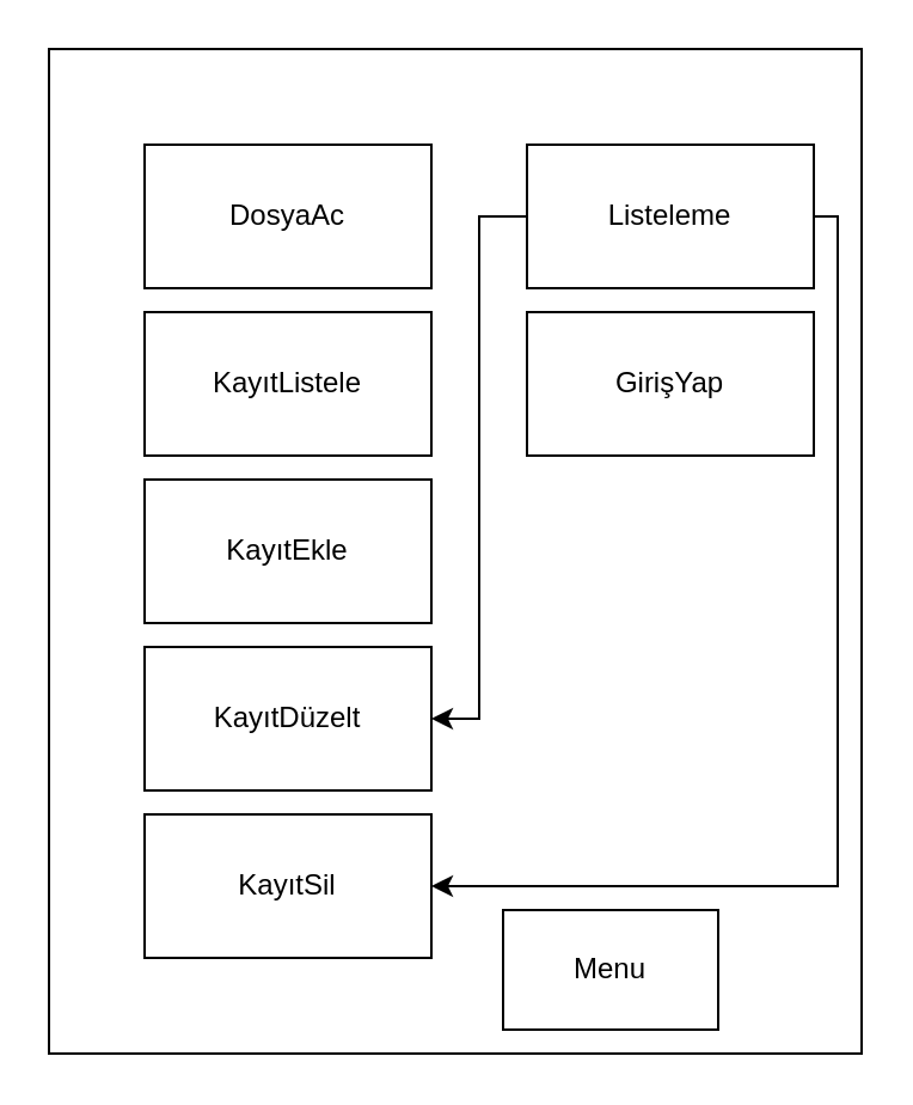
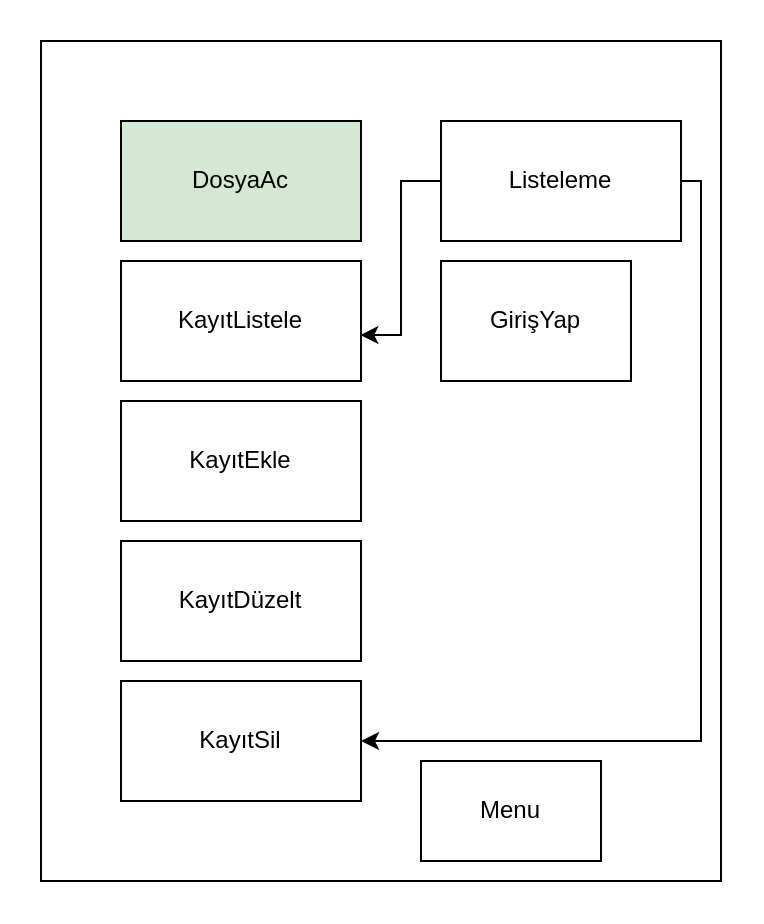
  <mxCell id="0" />
  <mxCell id="1" parent="0" />
  <mxCell id="2" value="" style="rounded=0;whiteSpace=wrap;html=1;" vertex="1" parent="1"><mxGeometry x="20" y="20" width="340" height="420" as="geometry" /></mxCell>
- <mxCell id="3" value="DosyaAc" style="rounded=0;whiteSpace=wrap;html=1;" vertex="1" parent="1"><mxGeometry x="60" y="60" width="120" height="60" as="geometry" /></mxCell>
+ <mxCell id="3" value="DosyaAc" style="rounded=0;whiteSpace=wrap;html=1;fillColor=#d5e8d4;" vertex="1" parent="1"><mxGeometry x="60" y="60" width="120" height="60" as="geometry" /></mxCell>
  <mxCell id="4" value="KayıtListele" style="rounded=0;whiteSpace=wrap;html=1;" vertex="1" parent="1"><mxGeometry x="60" y="130" width="120" height="60" as="geometry" /></mxCell>
  <mxCell id="5" value="KayıtEkle" style="rounded=0;whiteSpace=wrap;html=1;" vertex="1" parent="1"><mxGeometry x="60" y="200" width="120" height="60" as="geometry" /></mxCell>
  <mxCell id="6" value="KayıtDüzelt" style="rounded=0;whiteSpace=wrap;html=1;" vertex="1" parent="1"><mxGeometry x="60" y="270" width="120" height="60" as="geometry" /></mxCell>
  <mxCell id="7" value="KayıtSil" style="rounded=0;whiteSpace=wrap;html=1;" vertex="1" parent="1"><mxGeometry x="60" y="340" width="120" height="60" as="geometry" /></mxCell>
- <mxCell id="9" value="" style="edgeStyle=orthogonalEdgeStyle;rounded=0;orthogonalLoop=1;jettySize=auto;html=1;entryX=1;entryY=0.5;entryDx=0;entryDy=0;" edge="1" parent="1" source="10" target="6"><mxGeometry relative="1" as="geometry"><mxPoint y="270" as="targetPoint" x="-60" /></mxGeometry></mxCell>
+ <mxCell id="8" value="" style="edgeStyle=orthogonalEdgeStyle;rounded=0;orthogonalLoop=1;jettySize=auto;html=1;entryX=0.997;entryY=0.617;entryDx=0;entryDy=0;entryPerimeter=0;" edge="1" parent="1" source="10" target="4"><mxGeometry relative="1" as="geometry" /></mxCell>
  <mxCell id="10" value="Listeleme" style="rounded=0;whiteSpace=wrap;html=1;" vertex="1" parent="1"><mxGeometry x="220" y="60" width="120" height="60" as="geometry" /></mxCell>
- <mxCell id="11" value="GirişYap" style="rounded=0;whiteSpace=wrap;html=1;" vertex="1" parent="1"><mxGeometry x="220" y="130" width="120" height="60" as="geometry" /></mxCell>
+ <mxCell id="11" value="GirişYap" style="rounded=0;whiteSpace=wrap;html=1;" vertex="1" parent="1"><mxGeometry x="220" y="130" width="95" height="60" as="geometry" /></mxCell>
  <mxCell id="12" value="" style="edgeStyle=orthogonalEdgeStyle;rounded=0;orthogonalLoop=1;jettySize=auto;html=1;entryX=1;entryY=0.5;entryDx=0;entryDy=0;exitX=1;exitY=0.5;exitDx=0;exitDy=0;" edge="1" parent="1" source="10" target="7"><mxGeometry relative="1" as="geometry"><mxPoint x="250" y="160" as="sourcePoint" /><mxPoint x="210" y="385" as="targetPoint" /><Array as="points"><mxPoint x="350" y="90" /><mxPoint x="350" y="370" /></Array></mxGeometry></mxCell>
  <mxCell id="13" value="Menu" style="rounded=0;whiteSpace=wrap;html=1;" vertex="1" parent="1"><mxGeometry x="210" y="380" width="90" height="50" as="geometry" /></mxCell>
